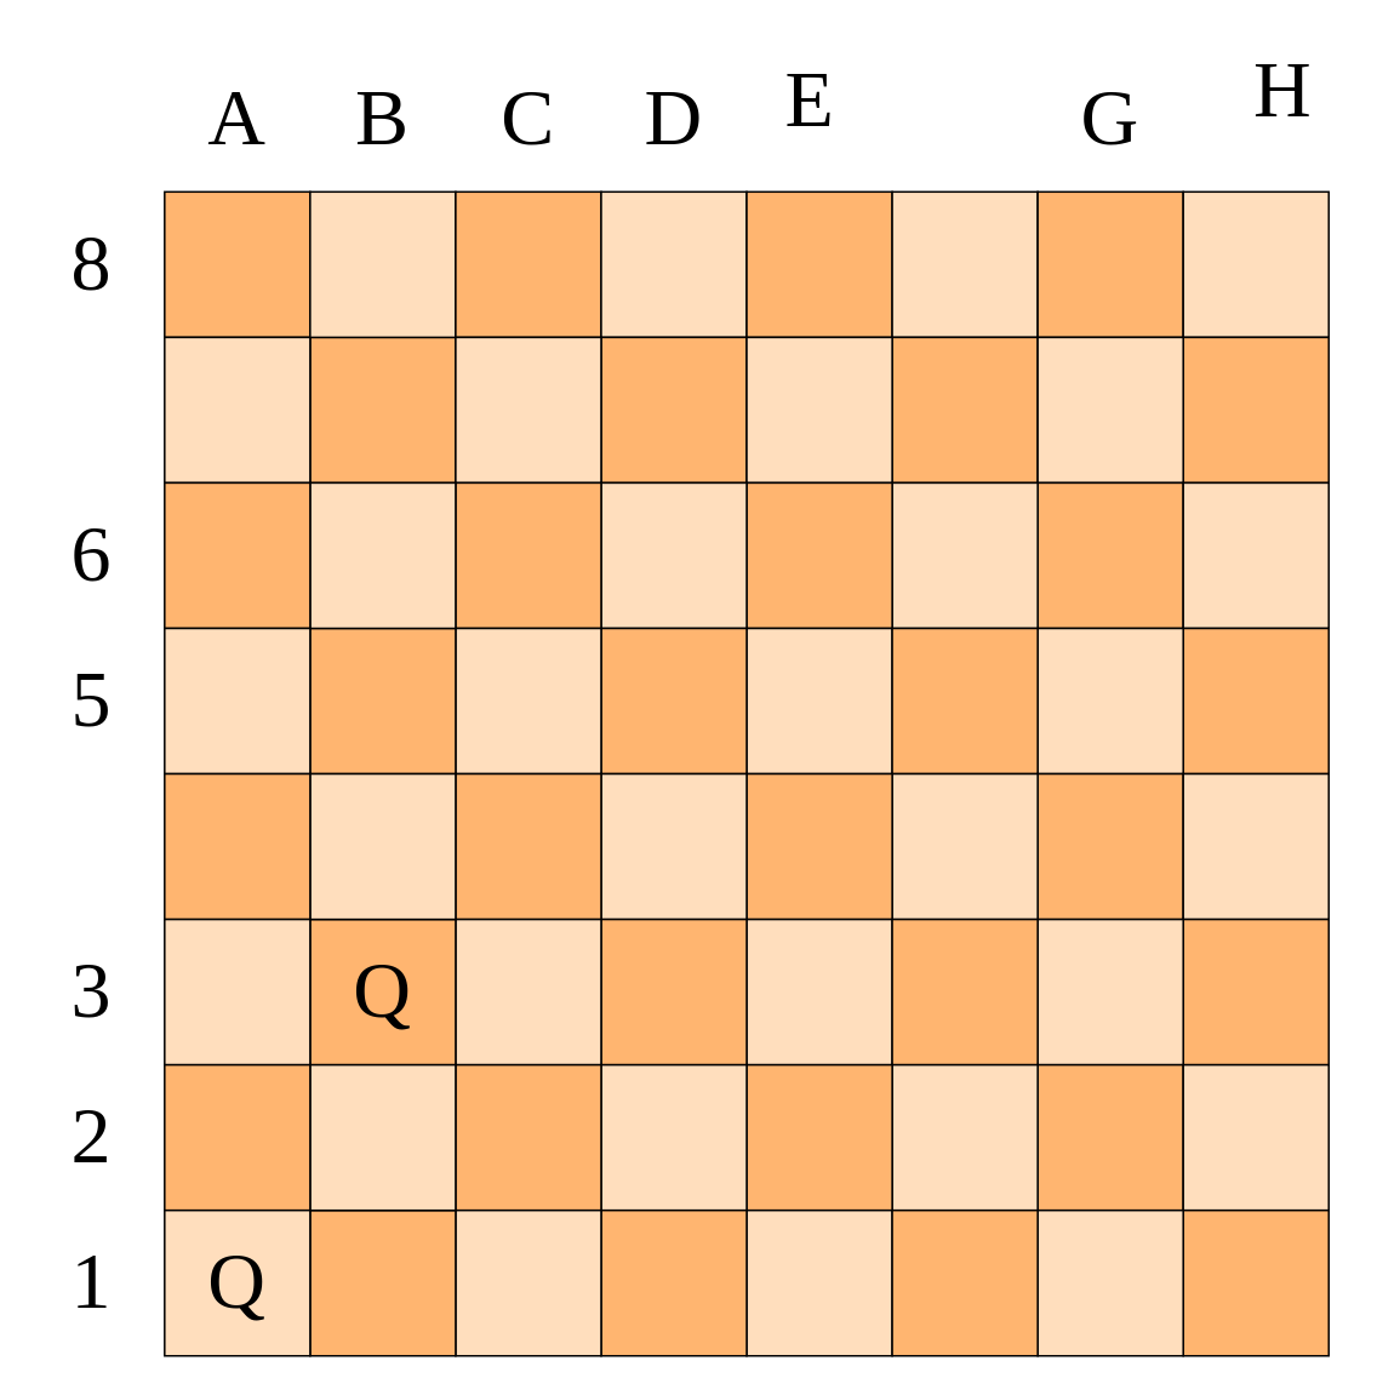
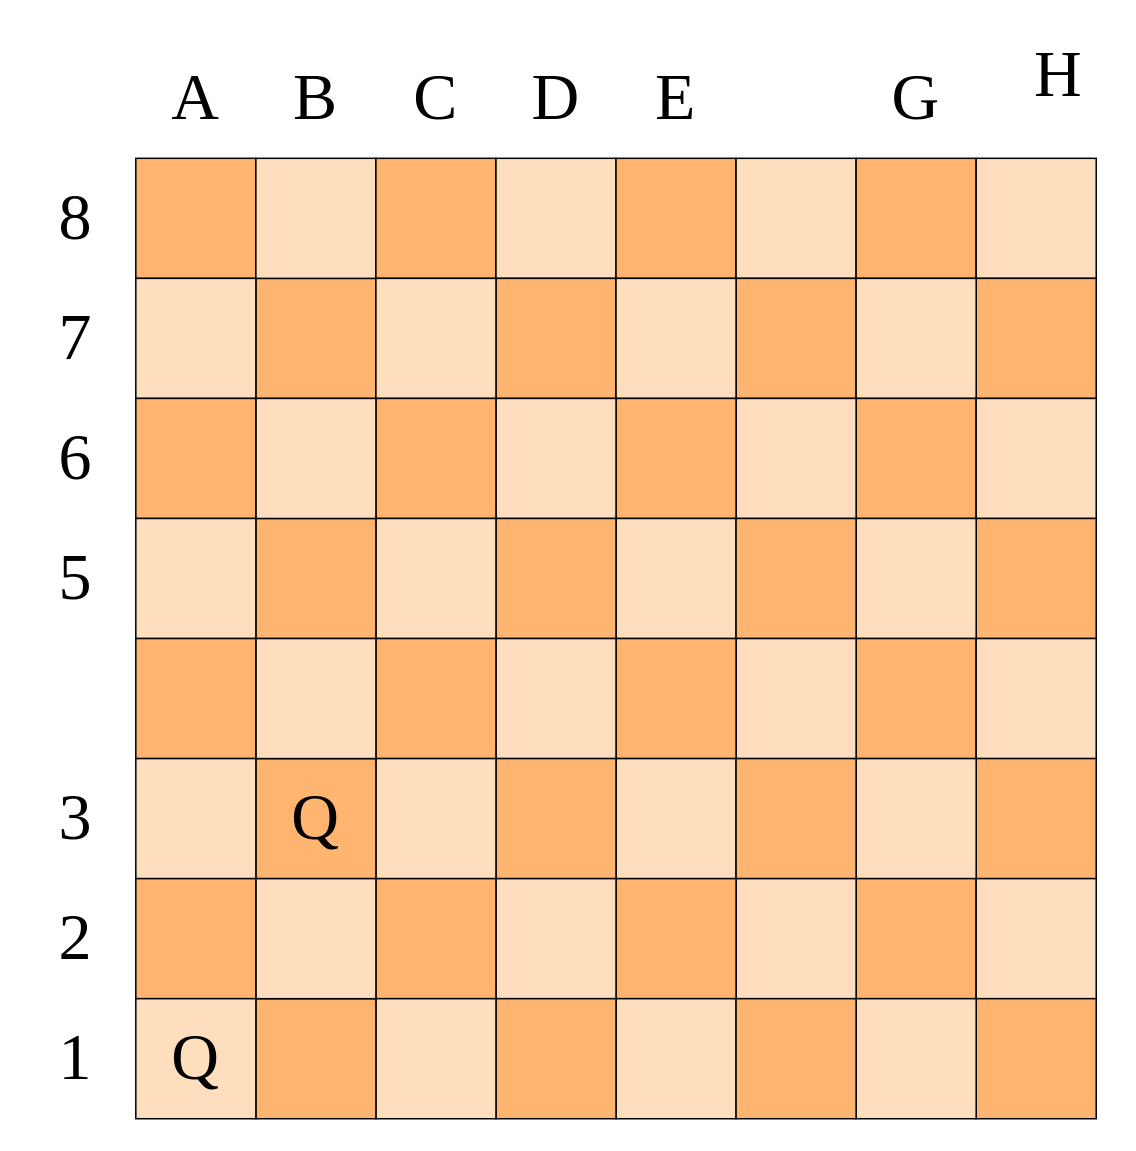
  <mxCell id="0" />
  <mxCell id="1" parent="0" />
  <mxCell id="2" value="" style="whiteSpace=wrap;html=1;aspect=fixed;fillColor=#FFB570;" parent="1" vertex="1"><mxGeometry x="90" y="105" width="80" height="80" as="geometry" /></mxCell>
  <mxCell id="3" value="" style="whiteSpace=wrap;html=1;aspect=fixed;fillColor=#FFB570;" parent="1" vertex="1"><mxGeometry x="170" y="185" width="80" height="80" as="geometry" /></mxCell>
  <mxCell id="4" value="" style="whiteSpace=wrap;html=1;aspect=fixed;fillColor=#FFDEBD;" parent="1" vertex="1"><mxGeometry x="90" y="185" width="80" height="80" as="geometry" /></mxCell>
  <mxCell id="5" value="" style="whiteSpace=wrap;html=1;aspect=fixed;fillColor=#FFDEBD;" parent="1" vertex="1"><mxGeometry x="170" y="105" width="80" height="80" as="geometry" /></mxCell>
  <mxCell id="6" value="" style="whiteSpace=wrap;html=1;aspect=fixed;fillColor=#FFB570;" parent="1" vertex="1"><mxGeometry x="250" y="105" width="80" height="80" as="geometry" /></mxCell>
  <mxCell id="7" value="" style="whiteSpace=wrap;html=1;aspect=fixed;fillColor=#FFDEBD;fontColor=#B9E0A5;labelBackgroundColor=#B9E0A5;" parent="1" vertex="1"><mxGeometry x="330" y="105" width="80" height="80" as="geometry" /></mxCell>
  <mxCell id="8" value="" style="whiteSpace=wrap;html=1;aspect=fixed;fillColor=#FFB570;fontColor=#B9E0A5;labelBackgroundColor=#B9E0A5;" parent="1" vertex="1"><mxGeometry x="330" y="185" width="80" height="80" as="geometry" /></mxCell>
  <mxCell id="9" value="" style="whiteSpace=wrap;html=1;aspect=fixed;fillColor=#FFDEBD;" parent="1" vertex="1"><mxGeometry x="250" y="185" width="80" height="80" as="geometry" /></mxCell>
  <mxCell id="10" value="" style="whiteSpace=wrap;html=1;aspect=fixed;fillColor=#FFB570;" parent="1" vertex="1"><mxGeometry x="410" y="105" width="80" height="80" as="geometry" /></mxCell>
  <mxCell id="11" value="" style="whiteSpace=wrap;html=1;aspect=fixed;fillColor=#FFDEBD;" parent="1" vertex="1"><mxGeometry x="490" y="105" width="80" height="80" as="geometry" /></mxCell>
  <mxCell id="12" value="" style="whiteSpace=wrap;html=1;aspect=fixed;fillColor=#FFB570;" parent="1" vertex="1"><mxGeometry x="490" y="185" width="80" height="80" as="geometry" /></mxCell>
  <mxCell id="13" value="" style="whiteSpace=wrap;html=1;aspect=fixed;fillColor=#FFDEBD;" parent="1" vertex="1"><mxGeometry x="410" y="185" width="80" height="80" as="geometry" /></mxCell>
  <mxCell id="14" value="" style="whiteSpace=wrap;html=1;aspect=fixed;fillColor=#FFB570;" parent="1" vertex="1"><mxGeometry x="570" y="105" width="80" height="80" as="geometry" /></mxCell>
  <mxCell id="15" value="" style="whiteSpace=wrap;html=1;aspect=fixed;fillColor=#FFDEBD;" parent="1" vertex="1"><mxGeometry x="650" y="105" width="80" height="80" as="geometry" /></mxCell>
  <mxCell id="16" value="" style="whiteSpace=wrap;html=1;aspect=fixed;fillColor=#FFB570;" parent="1" vertex="1"><mxGeometry x="650" y="185" width="80" height="80" as="geometry" /></mxCell>
  <mxCell id="17" value="" style="whiteSpace=wrap;html=1;aspect=fixed;fillColor=#FFDEBD;" parent="1" vertex="1"><mxGeometry x="570" y="185" width="80" height="80" as="geometry" /></mxCell>
  <mxCell id="18" value="" style="whiteSpace=wrap;html=1;aspect=fixed;fillColor=#FFB570;" parent="1" vertex="1"><mxGeometry x="570" y="265" width="80" height="80" as="geometry" /></mxCell>
  <mxCell id="19" value="" style="whiteSpace=wrap;html=1;aspect=fixed;fillColor=#FFDEBD;" parent="1" vertex="1"><mxGeometry x="650" y="265" width="80" height="80" as="geometry" /></mxCell>
  <mxCell id="20" value="" style="whiteSpace=wrap;html=1;aspect=fixed;fillColor=#FFB570;" parent="1" vertex="1"><mxGeometry x="650" y="345" width="80" height="80" as="geometry" /></mxCell>
  <mxCell id="21" value="" style="whiteSpace=wrap;html=1;aspect=fixed;fillColor=#FFDEBD;" parent="1" vertex="1"><mxGeometry x="570" y="345" width="80" height="80" as="geometry" /></mxCell>
  <mxCell id="22" value="" style="whiteSpace=wrap;html=1;aspect=fixed;fillColor=#FFDEBD;" parent="1" vertex="1"><mxGeometry x="490" y="265" width="80" height="80" as="geometry" /></mxCell>
  <mxCell id="23" value="" style="whiteSpace=wrap;html=1;aspect=fixed;fillColor=#FFB570;" parent="1" vertex="1"><mxGeometry x="410" y="265" width="80" height="80" as="geometry" /></mxCell>
  <mxCell id="24" value="" style="whiteSpace=wrap;html=1;aspect=fixed;fillColor=#FFDEBD;" parent="1" vertex="1"><mxGeometry x="410" y="345" width="80" height="80" as="geometry" /></mxCell>
  <mxCell id="25" value="" style="whiteSpace=wrap;html=1;aspect=fixed;fillColor=#FFB570;" parent="1" vertex="1"><mxGeometry x="490" y="345" width="80" height="80" as="geometry" /></mxCell>
  <mxCell id="26" value="" style="whiteSpace=wrap;html=1;aspect=fixed;fillColor=#FFDEBD;fontColor=#B9E0A5;labelBackgroundColor=#B9E0A5;" parent="1" vertex="1"><mxGeometry x="330" y="265" width="80" height="80" as="geometry" /></mxCell>
  <mxCell id="27" value="" style="whiteSpace=wrap;html=1;aspect=fixed;fillColor=#FFB570;fontColor=#B9E0A5;labelBackgroundColor=#B9E0A5;" parent="1" vertex="1"><mxGeometry x="330" y="345" width="80" height="80" as="geometry" /></mxCell>
  <mxCell id="28" value="" style="edgeStyle=orthogonalEdgeStyle;rounded=0;jumpSize=10;orthogonalLoop=1;jettySize=auto;html=1;fontFamily=Lucida Console;fontSize=44;fontColor=#B9E0A5;endArrow=block;endFill=1;startSize=20;endSize=20;targetPerimeterSpacing=17;strokeColor=#FF3333;strokeWidth=6;" parent="1" source="29" target="33" edge="1"><mxGeometry relative="1" as="geometry" /></mxCell>
  <mxCell id="29" value="" style="whiteSpace=wrap;html=1;aspect=fixed;fillColor=#FFB570;" parent="1" vertex="1"><mxGeometry x="250" y="265" width="80" height="80" as="geometry" /></mxCell>
  <mxCell id="30" value="" style="whiteSpace=wrap;html=1;aspect=fixed;fillColor=#FFDEBD;" parent="1" vertex="1"><mxGeometry x="250" y="345" width="80" height="80" as="geometry" /></mxCell>
  <mxCell id="31" value="" style="whiteSpace=wrap;html=1;aspect=fixed;fillColor=#FFB570;" parent="1" vertex="1"><mxGeometry x="170" y="345" width="80" height="80" as="geometry" /></mxCell>
  <mxCell id="32" value="" style="whiteSpace=wrap;html=1;aspect=fixed;fillColor=#FFDEBD;" parent="1" vertex="1"><mxGeometry x="170" y="265" width="80" height="80" as="geometry" /></mxCell>
  <mxCell id="33" value="" style="whiteSpace=wrap;html=1;aspect=fixed;fillColor=#FFB570;" parent="1" vertex="1"><mxGeometry x="90" y="265" width="80" height="80" as="geometry" /></mxCell>
  <mxCell id="34" value="" style="whiteSpace=wrap;html=1;aspect=fixed;fillColor=#FFDEBD;" parent="1" vertex="1"><mxGeometry x="90" y="345" width="80" height="80" as="geometry" /></mxCell>
  <mxCell id="35" value="" style="whiteSpace=wrap;html=1;aspect=fixed;fillColor=#FFB570;fontColor=#B9E0A5;labelBackgroundColor=#B9E0A5;" parent="1" vertex="1"><mxGeometry x="570" y="425" width="80" height="80" as="geometry" /></mxCell>
  <mxCell id="36" value="" style="whiteSpace=wrap;html=1;aspect=fixed;fillColor=#FFDEBD;fontColor=#B9E0A5;labelBackgroundColor=#B9E0A5;" parent="1" vertex="1"><mxGeometry x="650" y="425" width="80" height="80" as="geometry" /></mxCell>
  <mxCell id="37" value="" style="whiteSpace=wrap;html=1;aspect=fixed;fillColor=#FFB570;" parent="1" vertex="1"><mxGeometry x="650" y="505" width="80" height="80" as="geometry" /></mxCell>
  <mxCell id="38" value="" style="whiteSpace=wrap;html=1;aspect=fixed;fillColor=#FFDEBD;" parent="1" vertex="1"><mxGeometry x="570" y="505" width="80" height="80" as="geometry" /></mxCell>
  <mxCell id="39" value="" style="whiteSpace=wrap;html=1;aspect=fixed;fillColor=#FFDEBD;fontColor=#B9E0A5;labelBackgroundColor=#B9E0A5;" parent="1" vertex="1"><mxGeometry x="490" y="425" width="80" height="80" as="geometry" /></mxCell>
  <mxCell id="40" value="" style="whiteSpace=wrap;html=1;aspect=fixed;fillColor=#FFB570;fontColor=#B9E0A5;labelBackgroundColor=#B9E0A5;" parent="1" vertex="1"><mxGeometry x="410" y="425" width="80" height="80" as="geometry" /></mxCell>
  <mxCell id="41" value="" style="whiteSpace=wrap;html=1;aspect=fixed;fillColor=#FFDEBD;" parent="1" vertex="1"><mxGeometry x="410" y="505" width="80" height="80" as="geometry" /></mxCell>
  <mxCell id="42" value="" style="whiteSpace=wrap;html=1;aspect=fixed;fillColor=#FFB570;" parent="1" vertex="1"><mxGeometry x="490" y="505" width="80" height="80" as="geometry" /></mxCell>
  <mxCell id="43" value="" style="whiteSpace=wrap;html=1;aspect=fixed;fillColor=#FFDEBD;" parent="1" vertex="1"><mxGeometry x="330" y="425" width="80" height="80" as="geometry" /></mxCell>
  <mxCell id="44" value="" style="whiteSpace=wrap;html=1;aspect=fixed;fillColor=#FFB570;fontColor=#B9E0A5;labelBackgroundColor=#B9E0A5;" parent="1" vertex="1"><mxGeometry x="330" y="505" width="80" height="80" as="geometry" /></mxCell>
  <mxCell id="45" value="" style="whiteSpace=wrap;html=1;aspect=fixed;fillColor=#FFB570;fontColor=#B9E0A5;labelBackgroundColor=#B9E0A5;" parent="1" vertex="1"><mxGeometry x="250" y="425" width="80" height="80" as="geometry" /></mxCell>
  <mxCell id="46" value="" style="whiteSpace=wrap;html=1;aspect=fixed;fillColor=#FFDEBD;" parent="1" vertex="1"><mxGeometry x="250" y="505" width="80" height="80" as="geometry" /></mxCell>
  <mxCell id="47" value="" style="whiteSpace=wrap;html=1;aspect=fixed;fillColor=#FFB570;" parent="1" vertex="1"><mxGeometry x="170" y="505" width="80" height="80" as="geometry" /></mxCell>
  <mxCell id="48" value="" style="whiteSpace=wrap;html=1;aspect=fixed;fillColor=#FFDEBD;fontColor=#B9E0A5;labelBackgroundColor=#B9E0A5;" parent="1" vertex="1"><mxGeometry x="170" y="425" width="80" height="80" as="geometry" /></mxCell>
  <mxCell id="49" value="" style="whiteSpace=wrap;html=1;aspect=fixed;fillColor=#FFB570;fontColor=#B9E0A5;labelBackgroundColor=#B9E0A5;" parent="1" vertex="1"><mxGeometry x="90" y="425" width="80" height="80" as="geometry" /></mxCell>
  <mxCell id="50" value="" style="whiteSpace=wrap;html=1;aspect=fixed;fillColor=#FFDEBD;" parent="1" vertex="1"><mxGeometry x="90" y="505" width="80" height="80" as="geometry" /></mxCell>
  <mxCell id="51" value="" style="whiteSpace=wrap;html=1;aspect=fixed;fillColor=#FFB570;" parent="1" vertex="1"><mxGeometry x="570" y="585" width="80" height="80" as="geometry" /></mxCell>
  <mxCell id="52" value="" style="whiteSpace=wrap;html=1;aspect=fixed;fillColor=#FFDEBD;" parent="1" vertex="1"><mxGeometry x="650" y="585" width="80" height="80" as="geometry" /></mxCell>
  <mxCell id="53" value="" style="whiteSpace=wrap;html=1;aspect=fixed;fillColor=#FFB570;" parent="1" vertex="1"><mxGeometry x="650" y="665" width="80" height="80" as="geometry" /></mxCell>
  <mxCell id="54" value="" style="whiteSpace=wrap;html=1;aspect=fixed;fillColor=#FFDEBD;" parent="1" vertex="1"><mxGeometry x="570" y="665" width="80" height="80" as="geometry" /></mxCell>
  <mxCell id="55" value="" style="whiteSpace=wrap;html=1;aspect=fixed;fillColor=#FFDEBD;" parent="1" vertex="1"><mxGeometry x="490" y="585" width="80" height="80" as="geometry" /></mxCell>
  <mxCell id="56" value="" style="whiteSpace=wrap;html=1;aspect=fixed;fillColor=#FFB570;" parent="1" vertex="1"><mxGeometry x="410" y="585" width="80" height="80" as="geometry" /></mxCell>
  <mxCell id="57" value="" style="whiteSpace=wrap;html=1;aspect=fixed;fillColor=#FFDEBD;" parent="1" vertex="1"><mxGeometry x="410" y="665" width="80" height="80" as="geometry" /></mxCell>
  <mxCell id="58" value="" style="whiteSpace=wrap;html=1;aspect=fixed;fillColor=#FFB570;" parent="1" vertex="1"><mxGeometry x="490" y="665" width="80" height="80" as="geometry" /></mxCell>
  <mxCell id="59" value="" style="whiteSpace=wrap;html=1;aspect=fixed;fillColor=#FFDEBD;fontColor=#B9E0A5;labelBackgroundColor=#B9E0A5;" parent="1" vertex="1"><mxGeometry x="330" y="585" width="80" height="80" as="geometry" /></mxCell>
  <mxCell id="60" value="" style="whiteSpace=wrap;html=1;aspect=fixed;fillColor=#FFB570;fontColor=#B9E0A5;labelBackgroundColor=#B9E0A5;" parent="1" vertex="1"><mxGeometry x="330" y="665" width="80" height="80" as="geometry" /></mxCell>
  <mxCell id="61" value="" style="whiteSpace=wrap;html=1;aspect=fixed;fillColor=#FFB570;" parent="1" vertex="1"><mxGeometry x="250" y="585" width="80" height="80" as="geometry" /></mxCell>
  <mxCell id="62" value="" style="whiteSpace=wrap;html=1;aspect=fixed;fillColor=#FFDEBD;" parent="1" vertex="1"><mxGeometry x="250" y="665" width="80" height="80" as="geometry" /></mxCell>
  <mxCell id="63" value="" style="whiteSpace=wrap;html=1;aspect=fixed;fillColor=#FFB570;" parent="1" vertex="1"><mxGeometry x="170" y="665" width="80" height="80" as="geometry" /></mxCell>
  <mxCell id="64" value="" style="whiteSpace=wrap;html=1;aspect=fixed;fillColor=#FFDEBD;" parent="1" vertex="1"><mxGeometry x="170" y="585" width="80" height="80" as="geometry" /></mxCell>
  <mxCell id="65" value="" style="whiteSpace=wrap;html=1;aspect=fixed;fillColor=#FFB570;" parent="1" vertex="1"><mxGeometry x="90" y="585" width="80" height="80" as="geometry" /></mxCell>
  <mxCell id="66" value="" style="whiteSpace=wrap;html=1;aspect=fixed;fillColor=#FFDEBD;" parent="1" vertex="1"><mxGeometry x="90" y="665" width="80" height="80" as="geometry" /></mxCell>
  <mxCell id="67" value="&lt;font style=&quot;font-size: 44px&quot; face=&quot;Tahoma&quot;&gt;Q&lt;/font&gt;" style="text;html=1;strokeColor=none;fillColor=none;align=center;verticalAlign=middle;whiteSpace=wrap;rounded=0;" parent="1" vertex="1"><mxGeometry x="100" y="675" width="60" height="60" as="geometry" /></mxCell>
  <mxCell id="68" value="&lt;font style=&quot;font-size: 44px&quot; face=&quot;Tahoma&quot;&gt;A&lt;/font&gt;" style="text;html=1;strokeColor=none;fillColor=none;align=center;verticalAlign=middle;whiteSpace=wrap;rounded=0;" parent="1" vertex="1"><mxGeometry x="100" y="35" width="60" height="60" as="geometry" /></mxCell>
  <mxCell id="69" value="&lt;font style=&quot;font-size: 44px&quot; face=&quot;Tahoma&quot;&gt;B&lt;/font&gt;" style="text;html=1;strokeColor=none;fillColor=none;align=center;verticalAlign=middle;whiteSpace=wrap;rounded=0;" parent="1" vertex="1"><mxGeometry x="180" y="35" width="60" height="60" as="geometry" /></mxCell>
  <mxCell id="70" value="&lt;font style=&quot;font-size: 44px&quot; face=&quot;Tahoma&quot;&gt;C&lt;/font&gt;" style="text;html=1;strokeColor=none;fillColor=none;align=center;verticalAlign=middle;whiteSpace=wrap;rounded=0;" parent="1" vertex="1"><mxGeometry x="260" y="35" width="60" height="60" as="geometry" /></mxCell>
  <mxCell id="71" value="&lt;font style=&quot;font-size: 44px&quot; face=&quot;Tahoma&quot;&gt;D&lt;/font&gt;" style="text;html=1;strokeColor=none;fillColor=none;align=center;verticalAlign=middle;whiteSpace=wrap;rounded=0;" parent="1" vertex="1"><mxGeometry x="340" y="35" width="60" height="60" as="geometry" /></mxCell>
- <mxCell id="72" value="&lt;font style=&quot;font-size: 44px&quot; face=&quot;Tahoma&quot;&gt;E&lt;/font&gt;" style="text;html=1;strokeColor=none;fillColor=none;align=center;verticalAlign=middle;whiteSpace=wrap;rounded=0;" parent="1" vertex="1"><mxGeometry x="415" y="25" width="60" height="60" as="geometry" /></mxCell>
+ <mxCell id="72" value="&lt;font style=&quot;font-size: 44px&quot; face=&quot;Tahoma&quot;&gt;E&lt;/font&gt;" style="text;html=1;strokeColor=none;fillColor=none;align=center;verticalAlign=middle;whiteSpace=wrap;rounded=0;" parent="1" vertex="1"><mxGeometry x="420" y="35" width="60" height="60" as="geometry" /></mxCell>
  <mxCell id="73" value="&lt;font style=&quot;font-size: 44px&quot; face=&quot;Tahoma&quot;&gt;G&lt;/font&gt;" style="text;html=1;strokeColor=none;fillColor=none;align=center;verticalAlign=middle;whiteSpace=wrap;rounded=0;" parent="1" vertex="1"><mxGeometry x="580" y="35" width="60" height="60" as="geometry" /></mxCell>
  <mxCell id="74" value="&lt;font style=&quot;font-size: 44px&quot; face=&quot;Tahoma&quot;&gt;H&lt;/font&gt;" style="text;html=1;strokeColor=none;fillColor=#FFFFFF;align=center;verticalAlign=middle;whiteSpace=wrap;rounded=0;" parent="1" vertex="1"><mxGeometry x="675" y="20" width="60" height="60" as="geometry" /></mxCell>
  <mxCell id="75" value="&lt;font style=&quot;font-size: 44px&quot; face=&quot;Tahoma&quot;&gt;8&lt;/font&gt;" style="text;html=1;strokeColor=none;fillColor=none;align=center;verticalAlign=middle;whiteSpace=wrap;rounded=0;" parent="1" vertex="1"><mxGeometry x="20" y="115" width="60" height="60" as="geometry" /></mxCell>
+ <mxCell id="76" value="&lt;font style=&quot;font-size: 44px&quot; face=&quot;Tahoma&quot;&gt;7&lt;/font&gt;" style="text;html=1;strokeColor=none;fillColor=none;align=center;verticalAlign=middle;whiteSpace=wrap;rounded=0;" parent="1" vertex="1"><mxGeometry x="20" y="195" width="60" height="60" as="geometry" /></mxCell>
  <mxCell id="77" value="&lt;font style=&quot;font-size: 44px&quot; face=&quot;Tahoma&quot;&gt;6&lt;/font&gt;" style="text;html=1;strokeColor=none;fillColor=none;align=center;verticalAlign=middle;whiteSpace=wrap;rounded=0;" parent="1" vertex="1"><mxGeometry x="20" y="275" width="60" height="60" as="geometry" /></mxCell>
  <mxCell id="78" value="&lt;font style=&quot;font-size: 44px&quot; face=&quot;Tahoma&quot;&gt;5&lt;/font&gt;" style="text;html=1;strokeColor=none;fillColor=none;align=center;verticalAlign=middle;whiteSpace=wrap;rounded=0;" parent="1" vertex="1"><mxGeometry x="20" y="355" width="60" height="60" as="geometry" /></mxCell>
  <mxCell id="79" value="&lt;font style=&quot;font-size: 44px&quot; face=&quot;Tahoma&quot;&gt;3&lt;/font&gt;" style="text;html=1;strokeColor=none;fillColor=none;align=center;verticalAlign=middle;whiteSpace=wrap;rounded=0;" parent="1" vertex="1"><mxGeometry x="20" y="515" width="60" height="60" as="geometry" /></mxCell>
  <mxCell id="80" value="&lt;font style=&quot;font-size: 44px&quot; face=&quot;Tahoma&quot;&gt;2&lt;/font&gt;" style="text;html=1;strokeColor=none;fillColor=none;align=center;verticalAlign=middle;whiteSpace=wrap;rounded=0;" parent="1" vertex="1"><mxGeometry x="20" y="595" width="60" height="60" as="geometry" /></mxCell>
  <mxCell id="81" value="&lt;font style=&quot;font-size: 44px&quot; face=&quot;Tahoma&quot;&gt;1&lt;/font&gt;" style="text;html=1;strokeColor=none;fillColor=none;align=center;verticalAlign=middle;whiteSpace=wrap;rounded=0;" parent="1" vertex="1"><mxGeometry x="20" y="675" width="60" height="60" as="geometry" /></mxCell>
  <mxCell id="82" value="&lt;font style=&quot;font-size: 44px&quot; face=&quot;Tahoma&quot;&gt;Q&lt;/font&gt;" style="text;html=1;strokeColor=none;fillColor=none;align=center;verticalAlign=middle;whiteSpace=wrap;rounded=0;" vertex="1" parent="1"><mxGeometry x="180" y="515" width="60" height="60" as="geometry" /></mxCell>
